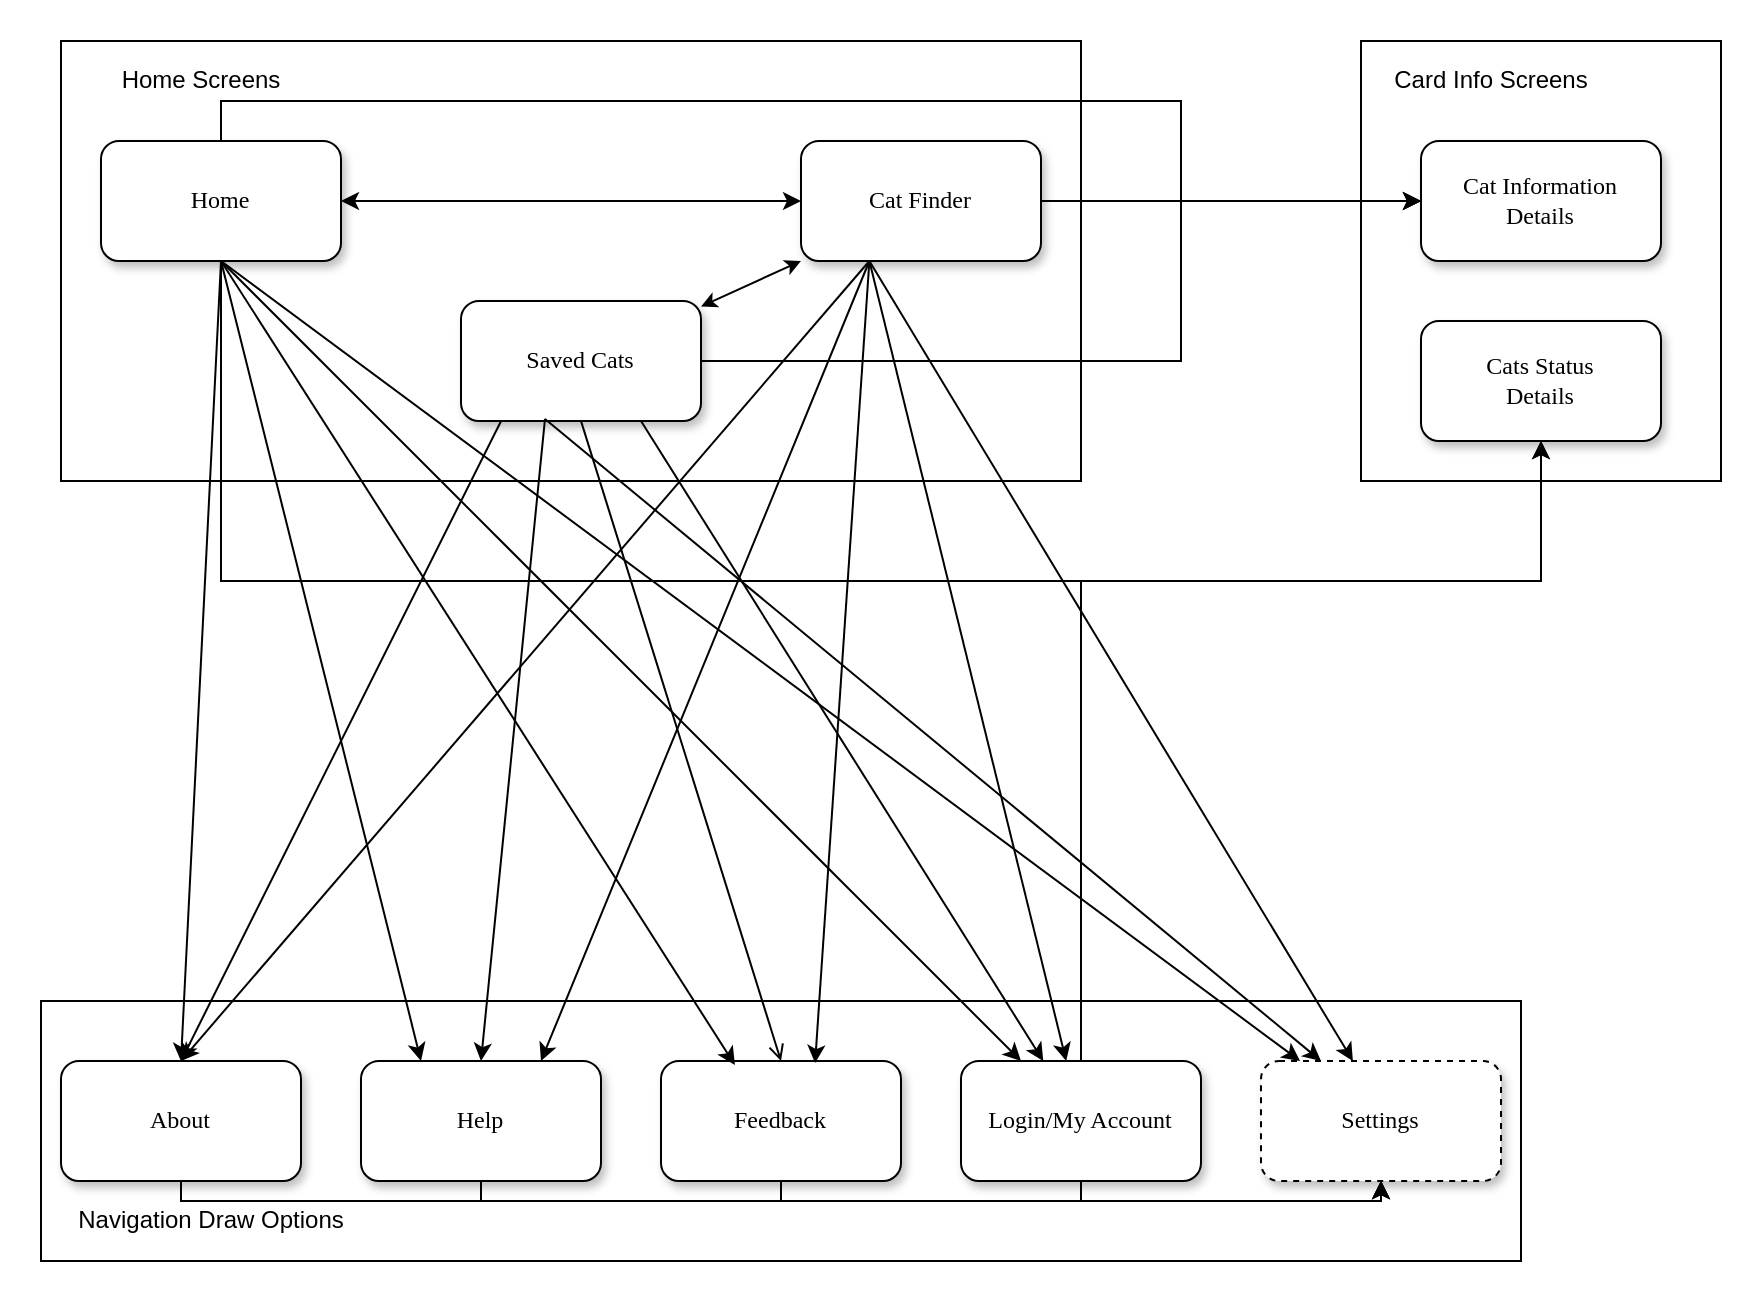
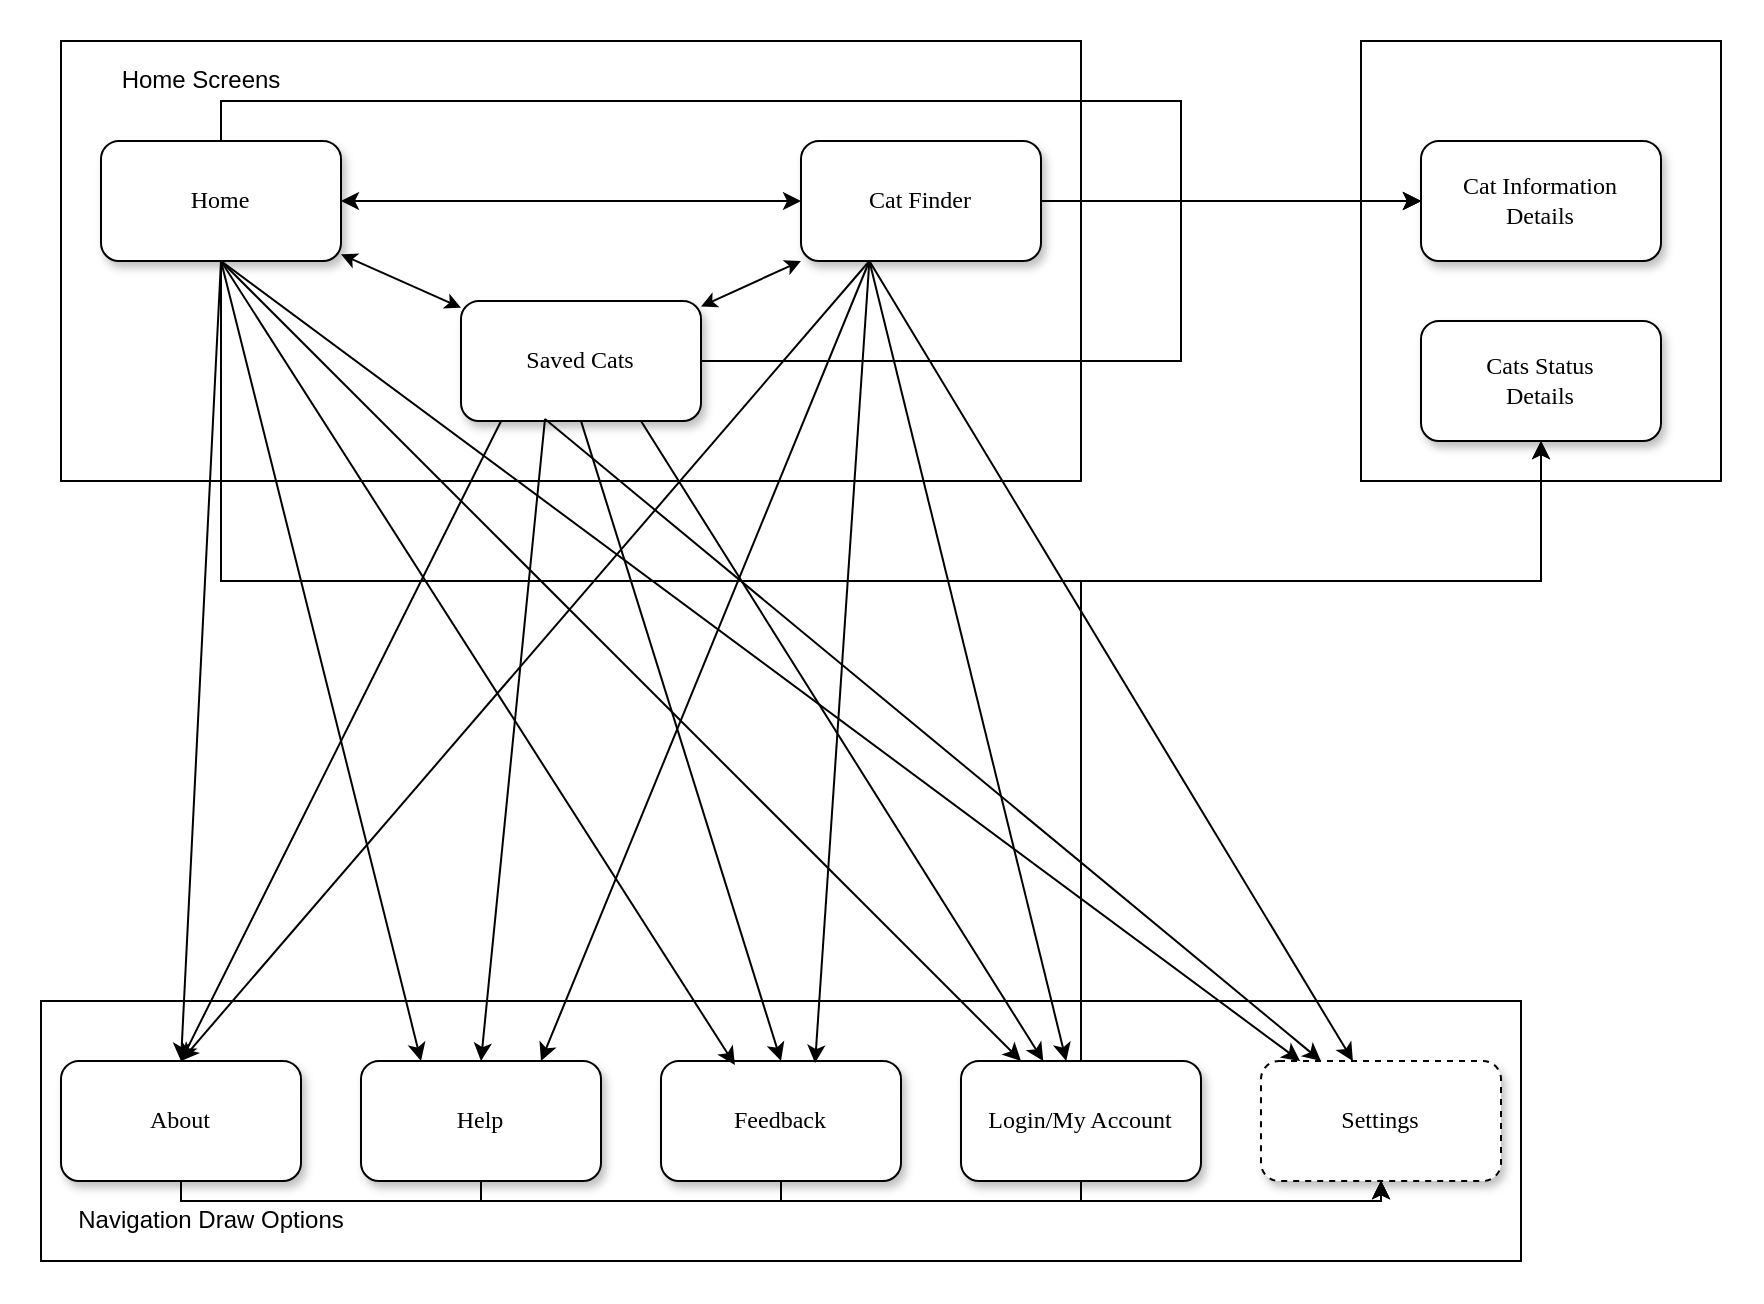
  <mxCell id="0" />
  <mxCell id="1" parent="0" />
  <mxCell id="2" value="" style="rounded=0;whiteSpace=wrap;html=1;" vertex="1" parent="1"><mxGeometry x="680" y="20" width="180" height="220" as="geometry" /></mxCell>
  <mxCell id="3" value="" style="rounded=0;whiteSpace=wrap;html=1;" vertex="1" parent="1"><mxGeometry x="30" y="20" width="510" height="220" as="geometry" /></mxCell>
  <mxCell id="4" value="" style="rounded=0;whiteSpace=wrap;html=1;" vertex="1" parent="1"><mxGeometry x="20" y="500" width="740" height="130" as="geometry" /></mxCell>
  <mxCell id="5" style="edgeStyle=orthogonalEdgeStyle;rounded=0;orthogonalLoop=1;jettySize=auto;html=1;startArrow=none;startFill=0;endArrow=classic;endFill=1;" edge="1" parent="1" source="7" target="47"><mxGeometry relative="1" as="geometry"><Array as="points"><mxPoint x="110" y="50" /><mxPoint x="590" y="50" /><mxPoint x="590" y="100" /></Array></mxGeometry></mxCell>
  <mxCell id="6" style="edgeStyle=orthogonalEdgeStyle;rounded=0;orthogonalLoop=1;jettySize=auto;html=1;startArrow=none;startFill=0;endArrow=classic;endFill=1;" edge="1" parent="1" source="7" target="46"><mxGeometry relative="1" as="geometry"><Array as="points"><mxPoint x="110" y="290" /><mxPoint x="770" y="290" /></Array></mxGeometry></mxCell>
  <mxCell id="7" value="Home" style="whiteSpace=wrap;html=1;rounded=1;shadow=1;labelBackgroundColor=none;strokeWidth=1;fontFamily=Verdana;fontSize=12;align=center;" parent="1" vertex="1"><mxGeometry x="50" y="70" width="120" height="60" as="geometry" /></mxCell>
  <mxCell id="8" style="edgeStyle=orthogonalEdgeStyle;rounded=0;orthogonalLoop=1;jettySize=auto;html=1;exitX=1;exitY=0.5;exitDx=0;exitDy=0;entryX=0;entryY=0.5;entryDx=0;entryDy=0;startArrow=none;startFill=0;endArrow=classic;endFill=1;" edge="1" parent="1" source="9" target="47"><mxGeometry relative="1" as="geometry"><Array as="points"><mxPoint x="590" y="180" /><mxPoint x="590" y="100" /></Array></mxGeometry></mxCell>
  <mxCell id="9" value="Saved Cats" style="whiteSpace=wrap;html=1;rounded=1;shadow=1;labelBackgroundColor=none;strokeWidth=1;fontFamily=Verdana;fontSize=12;align=center;" parent="1" vertex="1"><mxGeometry x="230" y="150" width="120" height="60" as="geometry" /></mxCell>
  <mxCell id="10" style="edgeStyle=orthogonalEdgeStyle;rounded=0;orthogonalLoop=1;jettySize=auto;html=1;entryX=0;entryY=0.5;entryDx=0;entryDy=0;startArrow=none;startFill=0;endArrow=classic;endFill=1;" edge="1" parent="1" source="11" target="47"><mxGeometry relative="1" as="geometry" /></mxCell>
  <mxCell id="11" value="Cat Finder" style="whiteSpace=wrap;html=1;rounded=1;shadow=1;labelBackgroundColor=none;strokeWidth=1;fontFamily=Verdana;fontSize=12;align=center;" parent="1" vertex="1"><mxGeometry x="400" y="70" width="120" height="60" as="geometry" /></mxCell>
+ <mxCell id="12" value="" style="rounded=0;html=1;labelBackgroundColor=none;startArrow=classic;startFill=1;startSize=5;endArrow=classic;endFill=1;endSize=5;jettySize=auto;orthogonalLoop=1;strokeWidth=1;fontFamily=Verdana;fontSize=12" parent="1" source="7" target="9" edge="1"><mxGeometry x="-0.359" y="-11" relative="1" as="geometry"><mxPoint as="offset" /></mxGeometry></mxCell>
  <mxCell id="13" value="Yes" style="rounded=0;html=1;labelBackgroundColor=none;startArrow=none;startFill=0;startSize=5;endArrow=none;endFill=0;endSize=5;jettySize=auto;orthogonalLoop=1;strokeWidth=1;fontFamily=Verdana;fontSize=12" parent="1" edge="1"><mxGeometry x="0.137" y="-16" relative="1" as="geometry"><mxPoint as="offset" /><mxPoint x="155.714" y="390" as="targetPoint" /></mxGeometry></mxCell>
  <mxCell id="14" value="No" style="rounded=0;html=1;labelBackgroundColor=none;startArrow=none;startFill=0;startSize=5;endArrow=none;endFill=0;endSize=5;jettySize=auto;orthogonalLoop=1;strokeWidth=1;fontFamily=Verdana;fontSize=12" parent="1" edge="1"><mxGeometry x="0.137" y="16" relative="1" as="geometry"><mxPoint as="offset" /><mxPoint x="284.286" y="390" as="targetPoint" /></mxGeometry></mxCell>
  <mxCell id="15" value="Yes" style="rounded=0;html=1;labelBackgroundColor=none;startArrow=none;startFill=0;startSize=5;endArrow=none;endFill=0;endSize=5;jettySize=auto;orthogonalLoop=1;strokeWidth=1;fontFamily=Verdana;fontSize=12" parent="1" edge="1"><mxGeometry x="0.003" y="-12" relative="1" as="geometry"><mxPoint as="offset" /><mxPoint x="527.143" y="345" as="sourcePoint" /></mxGeometry></mxCell>
  <mxCell id="16" value="No" style="rounded=0;html=1;labelBackgroundColor=none;startArrow=none;startFill=0;startSize=5;endArrow=none;endFill=0;endSize=5;jettySize=auto;orthogonalLoop=1;strokeWidth=1;fontFamily=Verdana;fontSize=12" parent="1" edge="1"><mxGeometry x="0.137" y="16" relative="1" as="geometry"><mxPoint as="offset" /><mxPoint x="575.714" y="345" as="sourcePoint" /></mxGeometry></mxCell>
  <mxCell id="17" value="Settings" style="whiteSpace=wrap;html=1;rounded=1;shadow=1;labelBackgroundColor=none;strokeWidth=1;fontFamily=Verdana;fontSize=12;align=center;dashed=1;" vertex="1" parent="1"><mxGeometry x="630" y="530" width="120" height="60" as="geometry" /></mxCell>
  <mxCell id="18" style="edgeStyle=orthogonalEdgeStyle;rounded=0;orthogonalLoop=1;jettySize=auto;html=1;startArrow=none;startFill=0;endArrow=open;endFill=1;" edge="1" parent="1" source="19" target="17"><mxGeometry relative="1" as="geometry"><Array as="points"><mxPoint x="90" y="600" /></Array></mxGeometry></mxCell>
  <mxCell id="19" value="About" style="whiteSpace=wrap;html=1;rounded=1;shadow=1;labelBackgroundColor=none;strokeWidth=1;fontFamily=Verdana;fontSize=12;align=center;" vertex="1" parent="1"><mxGeometry x="30" y="530" width="120" height="60" as="geometry" /></mxCell>
  <mxCell id="20" value="" style="rounded=0;html=1;labelBackgroundColor=none;startArrow=classic;startFill=1;startSize=5;endArrow=classic;endFill=1;endSize=5;jettySize=auto;orthogonalLoop=1;strokeWidth=1;fontFamily=Verdana;fontSize=12;entryX=0;entryY=1;entryDx=0;entryDy=0;" edge="1" parent="1" source="9" target="11"><mxGeometry x="-0.3" y="13" relative="1" as="geometry"><mxPoint as="offset" /><mxPoint x="200" y="100" as="sourcePoint" /><mxPoint x="370" y="100" as="targetPoint" /></mxGeometry></mxCell>
  <mxCell id="21" value="" style="rounded=0;html=1;labelBackgroundColor=none;startArrow=classic;startFill=1;endArrow=classic;endFill=1;jettySize=auto;orthogonalLoop=1;strokeWidth=1;fontFamily=Verdana;fontSize=12;entryX=0;entryY=0.5;entryDx=0;entryDy=0;exitX=1;exitY=0.5;exitDx=0;exitDy=0;" edge="1" parent="1" source="7" target="11"><mxGeometry x="-0.3" y="13" relative="1" as="geometry"><mxPoint as="offset" /><mxPoint x="350" y="152.727" as="sourcePoint" /><mxPoint x="400" y="130" as="targetPoint" /></mxGeometry></mxCell>
  <mxCell id="22" value="" style="endArrow=classic;html=1;exitX=0.5;exitY=1;exitDx=0;exitDy=0;entryX=0.5;entryY=0;entryDx=0;entryDy=0;" edge="1" parent="1" source="7" target="19"><mxGeometry width="50" height="50" relative="1" as="geometry"><mxPoint x="540" y="380" as="sourcePoint" /><mxPoint x="590" y="330" as="targetPoint" /></mxGeometry></mxCell>
  <mxCell id="23" value="" style="endArrow=classic;html=1;exitX=0.167;exitY=1;exitDx=0;exitDy=0;entryX=0.5;entryY=0;entryDx=0;entryDy=0;exitPerimeter=0;" edge="1" parent="1" source="9" target="19"><mxGeometry width="50" height="50" relative="1" as="geometry"><mxPoint x="110" y="130" as="sourcePoint" /><mxPoint x="120" y="330" as="targetPoint" /></mxGeometry></mxCell>
  <mxCell id="24" value="" style="endArrow=classic;html=1;entryX=0.5;entryY=0;entryDx=0;entryDy=0;" edge="1" parent="1" source="11" target="19"><mxGeometry width="50" height="50" relative="1" as="geometry"><mxPoint x="230" y="210" as="sourcePoint" /><mxPoint x="120" y="330" as="targetPoint" /></mxGeometry></mxCell>
  <mxCell id="25" style="edgeStyle=orthogonalEdgeStyle;rounded=0;orthogonalLoop=1;jettySize=auto;html=1;startArrow=none;startFill=0;endArrow=classic;endFill=1;" edge="1" parent="1" source="26" target="17"><mxGeometry relative="1" as="geometry"><Array as="points"><mxPoint x="240" y="600" /></Array></mxGeometry></mxCell>
  <mxCell id="26" value="Help" style="whiteSpace=wrap;html=1;rounded=1;shadow=1;labelBackgroundColor=none;strokeWidth=1;fontFamily=Verdana;fontSize=12;align=center;" vertex="1" parent="1"><mxGeometry x="180" y="530" width="120" height="60" as="geometry" /></mxCell>
  <mxCell id="27" style="edgeStyle=orthogonalEdgeStyle;rounded=0;orthogonalLoop=1;jettySize=auto;html=1;startArrow=none;startFill=0;endArrow=classic;endFill=1;" edge="1" parent="1" source="28" target="17"><mxGeometry relative="1" as="geometry"><Array as="points"><mxPoint x="390" y="600" /></Array></mxGeometry></mxCell>
  <mxCell id="28" value="Feedback" style="whiteSpace=wrap;html=1;rounded=1;shadow=1;labelBackgroundColor=none;strokeWidth=1;fontFamily=Verdana;fontSize=12;align=center;" vertex="1" parent="1"><mxGeometry x="330" y="530" width="120" height="60" as="geometry" /></mxCell>
  <mxCell id="29" style="edgeStyle=orthogonalEdgeStyle;rounded=0;orthogonalLoop=1;jettySize=auto;html=1;startArrow=none;startFill=0;endArrow=classic;endFill=1;" edge="1" parent="1" source="31" target="17"><mxGeometry relative="1" as="geometry"><Array as="points"><mxPoint x="540" y="600" /></Array></mxGeometry></mxCell>
  <mxCell id="30" style="edgeStyle=orthogonalEdgeStyle;rounded=0;orthogonalLoop=1;jettySize=auto;html=1;startArrow=none;startFill=0;endArrow=classic;endFill=1;" edge="1" parent="1" source="31" target="46"><mxGeometry relative="1" as="geometry"><Array as="points"><mxPoint x="540" y="290" /><mxPoint x="770" y="290" /></Array></mxGeometry></mxCell>
  <mxCell id="31" value="Login/My Account" style="whiteSpace=wrap;html=1;rounded=1;shadow=1;labelBackgroundColor=none;strokeWidth=1;fontFamily=Verdana;fontSize=12;align=center;" vertex="1" parent="1"><mxGeometry x="480" y="530" width="120" height="60" as="geometry" /></mxCell>
  <mxCell id="32" value="" style="endArrow=classic;html=1;exitX=0.5;exitY=1;exitDx=0;exitDy=0;entryX=0.25;entryY=0;entryDx=0;entryDy=0;" edge="1" parent="1" target="26"><mxGeometry width="50" height="50" relative="1" as="geometry"><mxPoint x="110" y="130" as="sourcePoint" /><mxPoint x="90" y="530" as="targetPoint" /></mxGeometry></mxCell>
  <mxCell id="33" value="" style="endArrow=classic;html=1;exitX=0.35;exitY=0.983;exitDx=0;exitDy=0;entryX=0.5;entryY=0;entryDx=0;entryDy=0;exitPerimeter=0;" edge="1" parent="1" source="9" target="26"><mxGeometry width="50" height="50" relative="1" as="geometry"><mxPoint x="230" y="210" as="sourcePoint" /><mxPoint x="90" y="530" as="targetPoint" /></mxGeometry></mxCell>
  <mxCell id="34" value="" style="endArrow=classic;html=1;entryX=0.75;entryY=0;entryDx=0;entryDy=0;" edge="1" parent="1" target="26"><mxGeometry width="50" height="50" relative="1" as="geometry"><mxPoint x="434.186" y="130" as="sourcePoint" /><mxPoint x="90" y="530" as="targetPoint" /></mxGeometry></mxCell>
  <mxCell id="35" value="" style="endArrow=classic;html=1;exitX=0.5;exitY=1;exitDx=0;exitDy=0;entryX=0.308;entryY=0.033;entryDx=0;entryDy=0;entryPerimeter=0;" edge="1" parent="1" target="28"><mxGeometry width="50" height="50" relative="1" as="geometry"><mxPoint x="110" y="130" as="sourcePoint" /><mxPoint x="210" y="530" as="targetPoint" /></mxGeometry></mxCell>
- <mxCell id="36" value="" style="endArrow=open;html=1;exitX=0.5;exitY=1;exitDx=0;exitDy=0;entryX=0.5;entryY=0;entryDx=0;entryDy=0;" edge="1" parent="1" source="9" target="28"><mxGeometry width="50" height="50" relative="1" as="geometry"><mxPoint x="272" y="208.98" as="sourcePoint" /><mxPoint x="240" y="530" as="targetPoint" /></mxGeometry></mxCell>
+ <mxCell id="36" value="" style="endArrow=classic;html=1;exitX=0.5;exitY=1;exitDx=0;exitDy=0;entryX=0.5;entryY=0;entryDx=0;entryDy=0;" edge="1" parent="1" source="9" target="28"><mxGeometry width="50" height="50" relative="1" as="geometry"><mxPoint x="272" y="208.98" as="sourcePoint" /><mxPoint x="240" y="530" as="targetPoint" /></mxGeometry></mxCell>
  <mxCell id="37" value="" style="endArrow=classic;html=1;entryX=0.642;entryY=0.017;entryDx=0;entryDy=0;entryPerimeter=0;" edge="1" parent="1" target="28"><mxGeometry width="50" height="50" relative="1" as="geometry"><mxPoint x="434.186" y="130" as="sourcePoint" /><mxPoint x="270" y="530" as="targetPoint" /></mxGeometry></mxCell>
  <mxCell id="38" value="Navigation Draw Options" style="text;html=1;align=center;verticalAlign=middle;resizable=0;points=[];autosize=1;" vertex="1" parent="1"><mxGeometry x="30" y="600" width="150" height="20" as="geometry" /></mxCell>
  <mxCell id="39" value="Home Screens" style="text;html=1;align=center;verticalAlign=middle;resizable=0;points=[];autosize=1;" vertex="1" parent="1"><mxGeometry x="50" y="30" width="100" height="20" as="geometry" /></mxCell>
  <mxCell id="40" value="" style="endArrow=classic;html=1;exitX=0.5;exitY=1;exitDx=0;exitDy=0;" edge="1" parent="1" target="31"><mxGeometry width="50" height="50" relative="1" as="geometry"><mxPoint x="110" y="130" as="sourcePoint" /><mxPoint x="366.96" y="531.98" as="targetPoint" /></mxGeometry></mxCell>
  <mxCell id="41" value="" style="endArrow=classic;html=1;exitX=0.75;exitY=1;exitDx=0;exitDy=0;" edge="1" parent="1" source="9" target="31"><mxGeometry width="50" height="50" relative="1" as="geometry"><mxPoint x="290" y="210" as="sourcePoint" /><mxPoint x="390" y="530" as="targetPoint" /></mxGeometry></mxCell>
  <mxCell id="42" value="" style="endArrow=classic;html=1;" edge="1" parent="1" target="31"><mxGeometry width="50" height="50" relative="1" as="geometry"><mxPoint x="434.186" y="130" as="sourcePoint" /><mxPoint x="407.04" y="531.02" as="targetPoint" /></mxGeometry></mxCell>
  <mxCell id="43" value="" style="endArrow=classic;html=1;exitX=0.5;exitY=1;exitDx=0;exitDy=0;" edge="1" parent="1" target="17"><mxGeometry width="50" height="50" relative="1" as="geometry"><mxPoint x="110" y="130" as="sourcePoint" /><mxPoint x="90" y="530" as="targetPoint" /></mxGeometry></mxCell>
  <mxCell id="44" value="" style="endArrow=classic;html=1;exitX=0.35;exitY=0.983;exitDx=0;exitDy=0;entryX=0.25;entryY=0;entryDx=0;entryDy=0;exitPerimeter=0;" edge="1" parent="1" target="17"><mxGeometry width="50" height="50" relative="1" as="geometry"><mxPoint x="272" y="208.98" as="sourcePoint" /><mxPoint x="240" y="530" as="targetPoint" /></mxGeometry></mxCell>
  <mxCell id="45" value="" style="endArrow=classic;html=1;entryX=0.383;entryY=0;entryDx=0;entryDy=0;entryPerimeter=0;" edge="1" parent="1" target="17"><mxGeometry width="50" height="50" relative="1" as="geometry"><mxPoint x="434.186" y="130" as="sourcePoint" /><mxPoint x="532.618" y="530" as="targetPoint" /></mxGeometry></mxCell>
  <mxCell id="46" value="&lt;div&gt;Cats Status&lt;/div&gt;&lt;div&gt;Details&lt;br&gt;&lt;/div&gt;" style="whiteSpace=wrap;html=1;rounded=1;shadow=1;labelBackgroundColor=none;strokeWidth=1;fontFamily=Verdana;fontSize=12;align=center;" vertex="1" parent="1"><mxGeometry x="710" y="160" width="120" height="60" as="geometry" /></mxCell>
  <mxCell id="47" value="&lt;div&gt;Cat Information&lt;/div&gt;&lt;div&gt;Details&lt;br&gt;&lt;/div&gt;" style="whiteSpace=wrap;html=1;rounded=1;shadow=1;labelBackgroundColor=none;strokeWidth=1;fontFamily=Verdana;fontSize=12;align=center;" vertex="1" parent="1"><mxGeometry x="710" y="70" width="120" height="60" as="geometry" /></mxCell>
- <mxCell id="48" value="&lt;div&gt;Card Info Screens&lt;/div&gt;" style="text;html=1;align=center;verticalAlign=middle;resizable=0;points=[];autosize=1;" vertex="1" parent="1"><mxGeometry x="690" y="30" width="110" height="20" as="geometry" /></mxCell>
